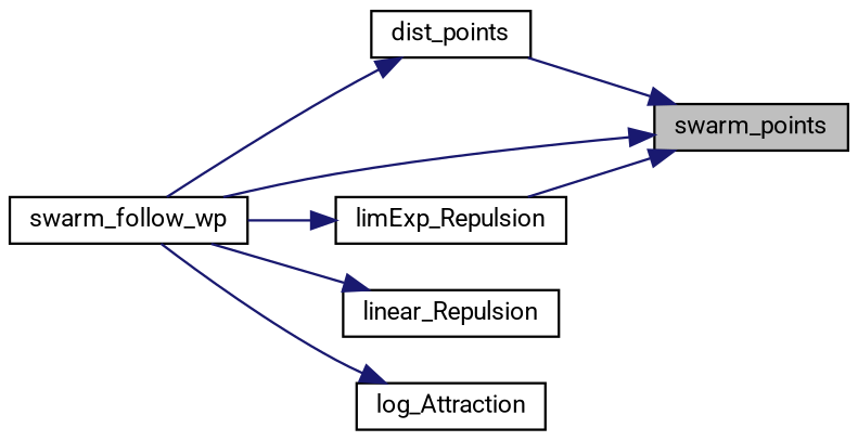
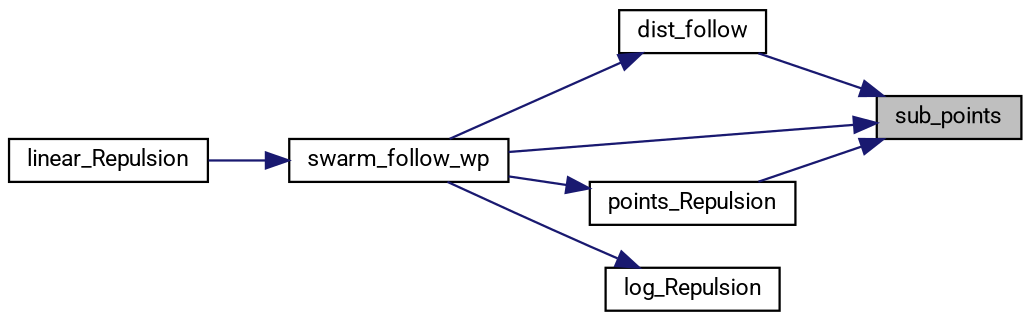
  digraph {
    fontname=Roboto
    rankdir=RL
    node [color=black fillcolor=white fontname=Roboto fontsize=10 shape=record style=filled]
    edge [color=midnightblue dir=back fontname=Roboto fontsize=10 labelfontname=Helvetica labelfontsize=10 style=solid]
-   n1 [fillcolor=grey75 fontcolor=black height=0.2 label=swarm_points width=0.4]
-   n2 [height=0.2 label=dist_points width=0.4]
+   n1 [fillcolor=grey75 fontcolor=black height=0.2 label=sub_points width=0.4]
+   n2 [height=0.2 label=dist_follow width=0.4]
    n3 [height=0.2 label=swarm_follow_wp width=0.4]
-   n4 [height=0.2 label=limExp_Repulsion width=0.4]
+   n4 [height=0.2 label=points_Repulsion width=0.4]
    n5 [height=0.2 label=linear_Repulsion width=0.4]
-   n6 [height=0.2 label=log_Attraction width=0.4]
+   n6 [height=0.2 label=log_Repulsion width=0.4]
    n1 -> n2
    n1 -> n3
    n1 -> n4
    n2 -> n3
    n4 -> n3
-   n5 -> n3
+   n3 -> n5
    n6 -> n3
  }
